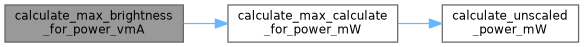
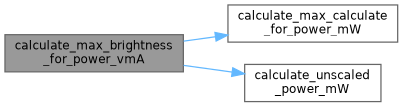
  digraph {
    rankdir=LR
    node [color=grey40 fillcolor=white fontname=Helvetica fontsize=10 shape=box style=filled]
    edge [color=steelblue1 fontname=Helvetica fontsize=10 labelfontname=Helvetica labelfontsize=10 style=solid]
    n1 [color=gray40 fillcolor=grey60 fontcolor=black height=0.2 label="calculate_max_brightness\l_for_power_vmA" width=0.4]
    n2 [height=0.2 label="calculate_max_calculate\l_for_power_mW" width=0.4]
    n3 [height=0.2 label="calculate_unscaled\l_power_mW" width=0.4]
    n1 -> n2
-   n2 -> n3
+   n1 -> n3
  }
